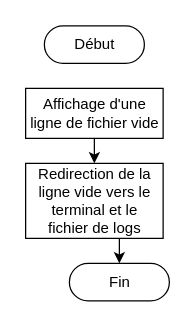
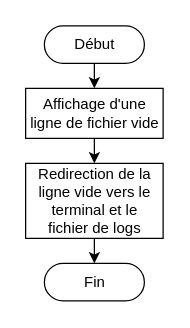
  <mxCell id="0" />
  <mxCell id="1" parent="0" />
+ <mxCell id="2" style="edgeStyle=orthogonalEdgeStyle;rounded=0;orthogonalLoop=1;jettySize=auto;html=1;exitX=0.5;exitY=0.5;exitDx=0;exitDy=15;exitPerimeter=0;entryX=0.5;entryY=0;entryDx=0;entryDy=0;" edge="1" parent="1" source="3" target="5"><mxGeometry relative="1" as="geometry" /></mxCell>
  <mxCell id="3" value="Début" style="html=1;dashed=0;whitespace=wrap;shape=mxgraph.dfd.start" vertex="1" parent="1"><mxGeometry x="35" y="20" width="80" height="30" as="geometry" /></mxCell>
  <mxCell id="4" style="edgeStyle=orthogonalEdgeStyle;rounded=0;orthogonalLoop=1;jettySize=auto;html=1;exitX=0.5;exitY=1;exitDx=0;exitDy=0;entryX=0.5;entryY=0;entryDx=0;entryDy=0;" edge="1" parent="1" source="5" target="7"><mxGeometry relative="1" as="geometry" /></mxCell>
  <mxCell id="5" value="Affichage d'une &lt;br&gt;ligne de fichier vide" style="html=1;dashed=0;whitespace=wrap;" vertex="1" parent="1"><mxGeometry x="20" y="70" width="110" height="40" as="geometry" /></mxCell>
  <mxCell id="6" style="edgeStyle=orthogonalEdgeStyle;rounded=0;orthogonalLoop=1;jettySize=auto;html=1;exitX=0.5;exitY=1;exitDx=0;exitDy=0;entryX=0.5;entryY=0.5;entryDx=0;entryDy=-15;entryPerimeter=0;" edge="1" parent="1" source="7" target="8"><mxGeometry relative="1" as="geometry" /></mxCell>
  <mxCell id="7" value="Redirection de la&lt;br&gt;ligne vide vers le&lt;br&gt;terminal et le&lt;br&gt;fichier de logs" style="html=1;dashed=0;whitespace=wrap;" vertex="1" parent="1"><mxGeometry x="20" y="130" width="110" height="60" as="geometry" /></mxCell>
- <mxCell id="8" value="Fin" style="html=1;dashed=0;whitespace=wrap;shape=mxgraph.dfd.start" vertex="1" parent="1"><mxGeometry x="55" y="210" width="80" height="30" as="geometry" /></mxCell>
+ <mxCell id="8" value="Fin" style="html=1;dashed=0;whitespace=wrap;shape=mxgraph.dfd.start" vertex="1" parent="1"><mxGeometry x="35" y="210" width="80" height="30" as="geometry" /></mxCell>
